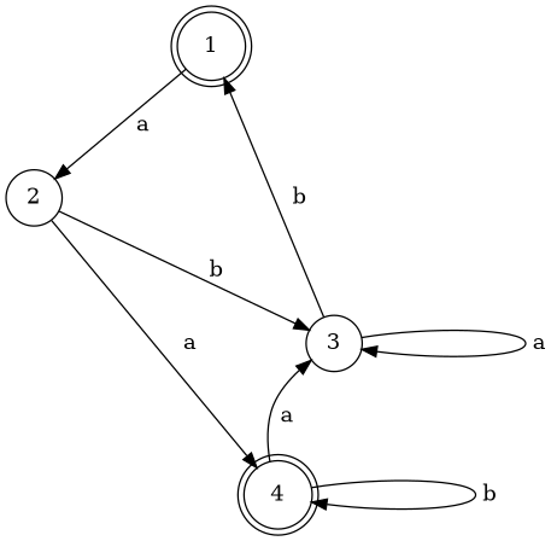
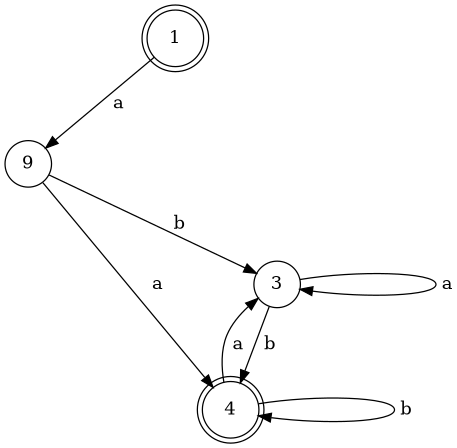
  digraph {
    nodesep=1.5
    ranksep=0.6
    node [shape=doublecircle]
    edge [styel=bold]
    1 [width=0.4]
-   2 [shape=circle width=0.4]
+   2 [shape=circle width=0.4 label=9]
    3 [shape=circle width=0.4]
    4 [width=0.4]
    1 -> 2 [label=" a"]
    2 -> 3 [label=" b"]
    2 -> 4 [label=" a"]
    3 -> 3 [label=" a"]
-   3 -> 1 [label=" b"]
+   3 -> 4 [label=" b"]
    4 -> 3 [label=" a"]
    4 -> 4 [label=" b"]
  }
